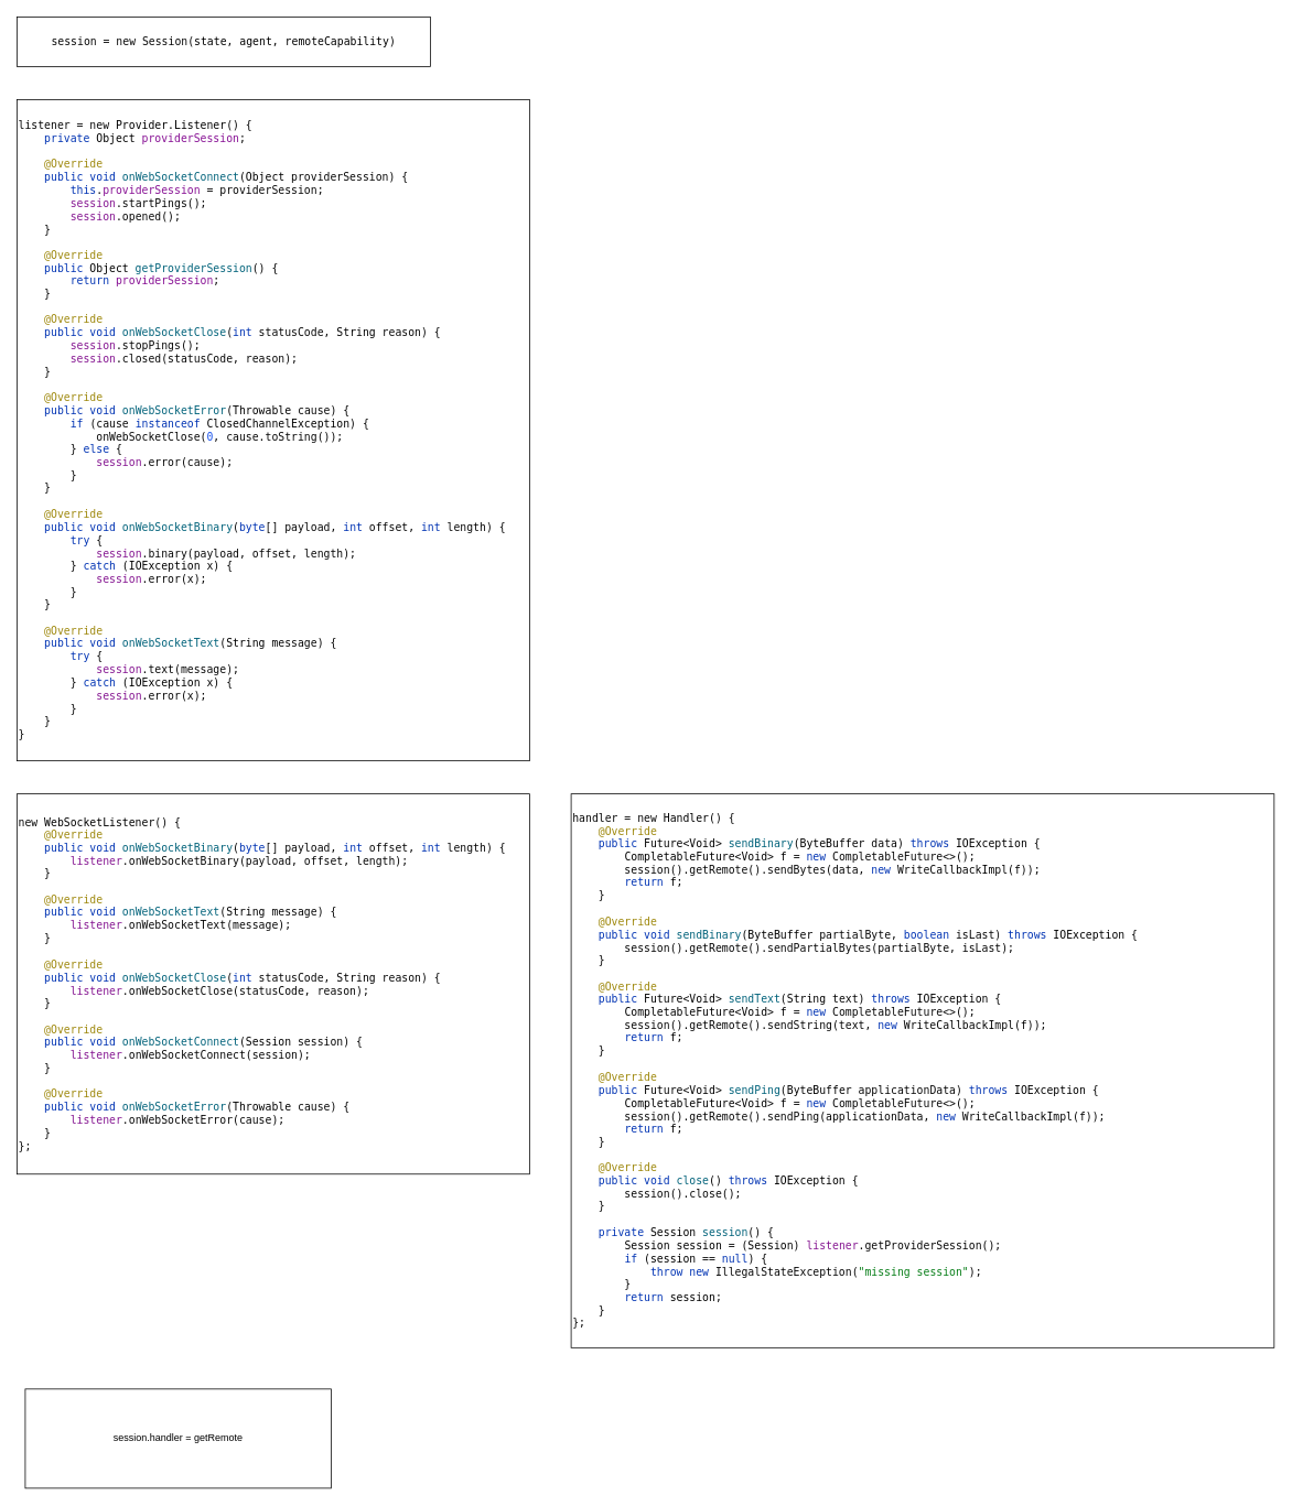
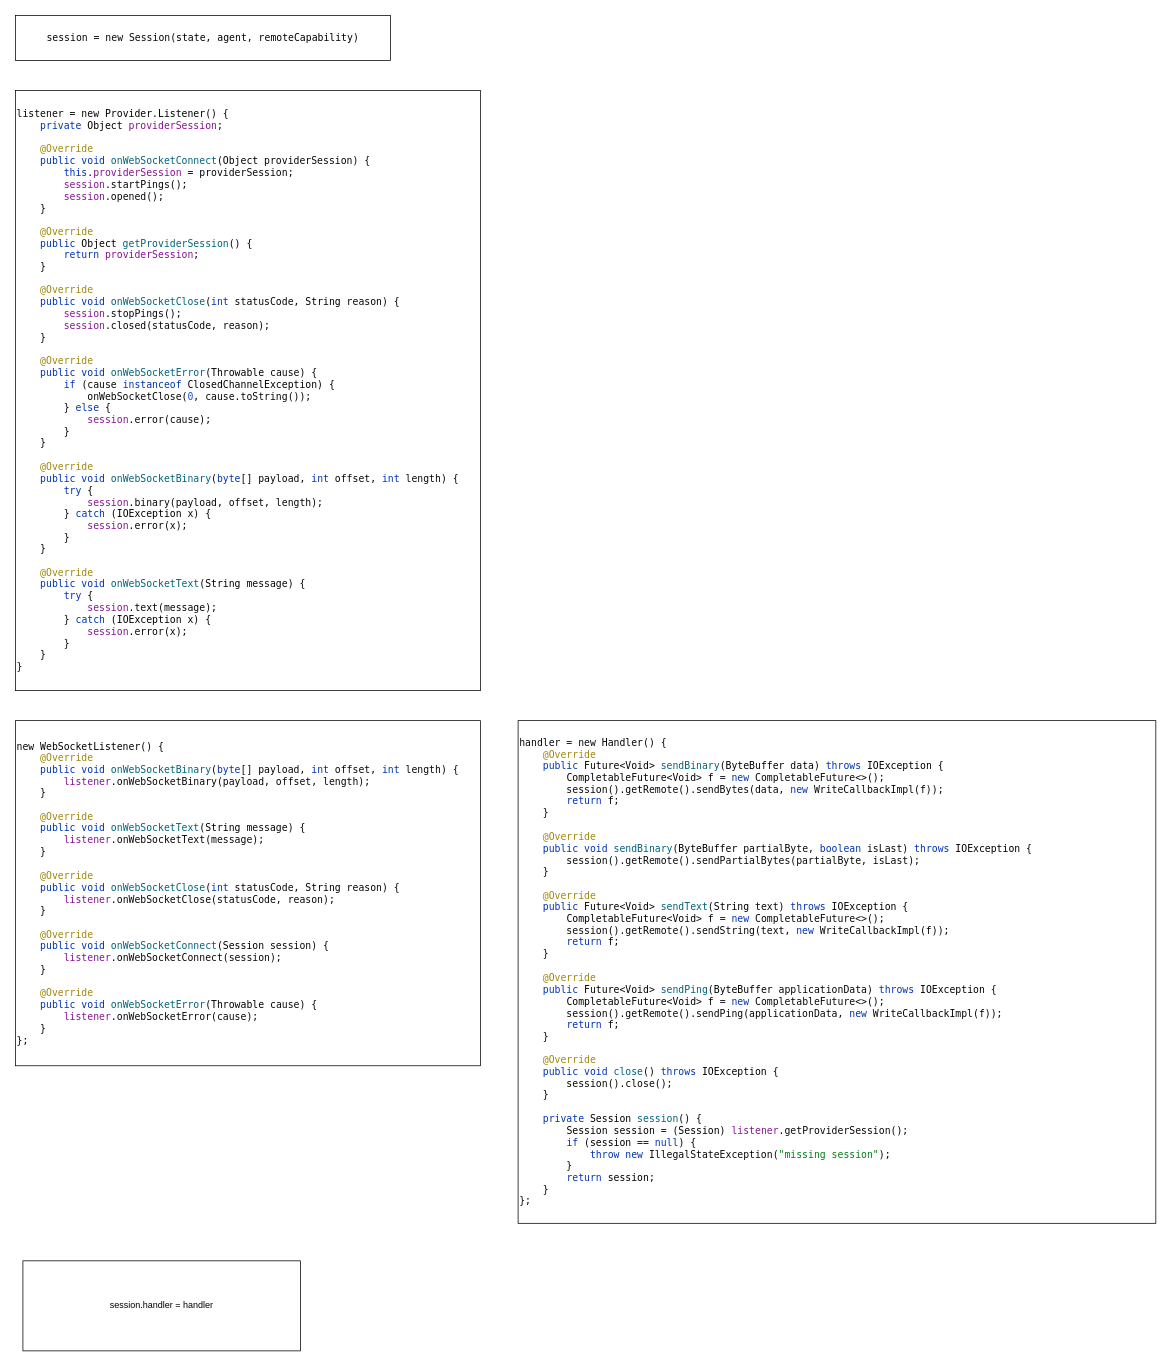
  <mxCell id="0" />
  <mxCell id="1" parent="0" />
  <mxCell id="2" value="&lt;pre style=&quot;background-color:#ffffff;color:#080808;font-family:'JetBrains Mono',monospace;font-size:9.8pt;&quot;&gt;session = new Session(&lt;span style=&quot;color:#000000;&quot;&gt;state&lt;/span&gt;, &lt;span style=&quot;color:#000000;&quot;&gt;agent&lt;/span&gt;, &lt;span style=&quot;color:#000000;&quot;&gt;remoteCapability&lt;/span&gt;)&lt;/pre&gt;" style="rounded=0;whiteSpace=wrap;html=1;" vertex="1" parent="1"><mxGeometry x="20" y="20" width="500" height="60" as="geometry" /></mxCell>
  <mxCell id="3" value="&lt;pre style=&quot;background-color:#ffffff;color:#080808;font-family:'JetBrains Mono',monospace;font-size:9.8pt;&quot;&gt;listener = new &lt;span style=&quot;color:#000000;&quot;&gt;Provider&lt;/span&gt;.&lt;span style=&quot;color:#000000;&quot;&gt;Listener&lt;/span&gt;() {&lt;br&gt;    &lt;span style=&quot;color:#0033b3;&quot;&gt;private &lt;/span&gt;&lt;span style=&quot;color:#000000;&quot;&gt;Object &lt;/span&gt;&lt;span style=&quot;color:#871094;&quot;&gt;providerSession&lt;/span&gt;;&lt;br&gt;&lt;br&gt;    &lt;span style=&quot;color:#9e880d;&quot;&gt;@Override&lt;br&gt;&lt;/span&gt;&lt;span style=&quot;color:#9e880d;&quot;&gt;    &lt;/span&gt;&lt;span style=&quot;color:#0033b3;&quot;&gt;public void &lt;/span&gt;&lt;span style=&quot;color:#00627a;&quot;&gt;onWebSocketConnect&lt;/span&gt;(&lt;span style=&quot;color:#000000;&quot;&gt;Object &lt;/span&gt;providerSession) {&lt;br&gt;        &lt;span style=&quot;color:#0033b3;&quot;&gt;this&lt;/span&gt;.&lt;span style=&quot;color:#871094;&quot;&gt;providerSession &lt;/span&gt;= providerSession;&lt;br&gt;        &lt;span style=&quot;color:#851691;&quot;&gt;session&lt;/span&gt;.startPings();&lt;br&gt;        &lt;span style=&quot;color:#851691;&quot;&gt;session&lt;/span&gt;.opened();&lt;br&gt;    }&lt;br&gt;&lt;br&gt;    &lt;span style=&quot;color:#9e880d;&quot;&gt;@Override&lt;br&gt;&lt;/span&gt;&lt;span style=&quot;color:#9e880d;&quot;&gt;    &lt;/span&gt;&lt;span style=&quot;color:#0033b3;&quot;&gt;public &lt;/span&gt;&lt;span style=&quot;color:#000000;&quot;&gt;Object &lt;/span&gt;&lt;span style=&quot;color:#00627a;&quot;&gt;getProviderSession&lt;/span&gt;() {&lt;br&gt;        &lt;span style=&quot;color:#0033b3;&quot;&gt;return &lt;/span&gt;&lt;span style=&quot;color:#871094;&quot;&gt;providerSession&lt;/span&gt;;&lt;br&gt;    }&lt;br&gt;&lt;br&gt;    &lt;span style=&quot;color:#9e880d;&quot;&gt;@Override&lt;br&gt;&lt;/span&gt;&lt;span style=&quot;color:#9e880d;&quot;&gt;    &lt;/span&gt;&lt;span style=&quot;color:#0033b3;&quot;&gt;public void &lt;/span&gt;&lt;span style=&quot;color:#00627a;&quot;&gt;onWebSocketClose&lt;/span&gt;(&lt;span style=&quot;color:#0033b3;&quot;&gt;int &lt;/span&gt;statusCode, &lt;span style=&quot;color:#000000;&quot;&gt;String &lt;/span&gt;reason) {&lt;br&gt;        &lt;span style=&quot;color:#851691;&quot;&gt;session&lt;/span&gt;.stopPings();&lt;br&gt;        &lt;span style=&quot;color:#851691;&quot;&gt;session&lt;/span&gt;.closed(statusCode, reason);&lt;br&gt;    }&lt;br&gt;&lt;br&gt;    &lt;span style=&quot;color:#9e880d;&quot;&gt;@Override&lt;br&gt;&lt;/span&gt;&lt;span style=&quot;color:#9e880d;&quot;&gt;    &lt;/span&gt;&lt;span style=&quot;color:#0033b3;&quot;&gt;public void &lt;/span&gt;&lt;span style=&quot;color:#00627a;&quot;&gt;onWebSocketError&lt;/span&gt;(&lt;span style=&quot;color:#000000;&quot;&gt;Throwable &lt;/span&gt;cause) {&lt;br&gt;        &lt;span style=&quot;color:#0033b3;&quot;&gt;if &lt;/span&gt;(cause &lt;span style=&quot;color:#0033b3;&quot;&gt;instanceof &lt;/span&gt;&lt;span style=&quot;color:#000000;&quot;&gt;ClosedChannelException&lt;/span&gt;) {&lt;br&gt;            onWebSocketClose(&lt;span style=&quot;color:#1750eb;&quot;&gt;0&lt;/span&gt;, cause.toString());&lt;br&gt;        } &lt;span style=&quot;color:#0033b3;&quot;&gt;else &lt;/span&gt;{&lt;br&gt;            &lt;span style=&quot;color:#851691;&quot;&gt;session&lt;/span&gt;.error(cause);&lt;br&gt;        }&lt;br&gt;    }&lt;br&gt;&lt;br&gt;    &lt;span style=&quot;color:#9e880d;&quot;&gt;@Override&lt;br&gt;&lt;/span&gt;&lt;span style=&quot;color:#9e880d;&quot;&gt;    &lt;/span&gt;&lt;span style=&quot;color:#0033b3;&quot;&gt;public void &lt;/span&gt;&lt;span style=&quot;color:#00627a;&quot;&gt;onWebSocketBinary&lt;/span&gt;(&lt;span style=&quot;color:#0033b3;&quot;&gt;byte&lt;/span&gt;[] payload, &lt;span style=&quot;color:#0033b3;&quot;&gt;int &lt;/span&gt;offset, &lt;span style=&quot;color:#0033b3;&quot;&gt;int &lt;/span&gt;length) {&lt;br&gt;        &lt;span style=&quot;color:#0033b3;&quot;&gt;try &lt;/span&gt;{&lt;br&gt;            &lt;span style=&quot;color:#851691;&quot;&gt;session&lt;/span&gt;.binary(payload, offset, length);&lt;br&gt;        } &lt;span style=&quot;color:#0033b3;&quot;&gt;catch &lt;/span&gt;(&lt;span style=&quot;color:#000000;&quot;&gt;IOException &lt;/span&gt;x) {&lt;br&gt;            &lt;span style=&quot;color:#851691;&quot;&gt;session&lt;/span&gt;.error(x);&lt;br&gt;        }&lt;br&gt;    }&lt;br&gt;&lt;br&gt;    &lt;span style=&quot;color:#9e880d;&quot;&gt;@Override&lt;br&gt;&lt;/span&gt;&lt;span style=&quot;color:#9e880d;&quot;&gt;    &lt;/span&gt;&lt;span style=&quot;color:#0033b3;&quot;&gt;public void &lt;/span&gt;&lt;span style=&quot;color:#00627a;&quot;&gt;onWebSocketText&lt;/span&gt;(&lt;span style=&quot;color:#000000;&quot;&gt;String &lt;/span&gt;message) {&lt;br&gt;        &lt;span style=&quot;color:#0033b3;&quot;&gt;try &lt;/span&gt;{&lt;br&gt;            &lt;span style=&quot;color:#851691;&quot;&gt;session&lt;/span&gt;.text(message);&lt;br&gt;        } &lt;span style=&quot;color:#0033b3;&quot;&gt;catch &lt;/span&gt;(&lt;span style=&quot;color:#000000;&quot;&gt;IOException &lt;/span&gt;x) {&lt;br&gt;            &lt;span style=&quot;color:#851691;&quot;&gt;session&lt;/span&gt;.error(x);&lt;br&gt;        }&lt;br&gt;    }&lt;br&gt;}&lt;/pre&gt;" style="rounded=0;whiteSpace=wrap;html=1;align=left;" vertex="1" parent="1"><mxGeometry x="20" y="120" width="620" height="800" as="geometry" /></mxCell>
  <mxCell id="4" value="&lt;pre style=&quot;background-color:#ffffff;color:#080808;font-family:'JetBrains Mono',monospace;font-size:9.8pt;&quot;&gt;new &lt;span style=&quot;color:#000000;&quot;&gt;WebSocketListener&lt;/span&gt;() {&lt;br&gt;    &lt;span style=&quot;color:#9e880d;&quot;&gt;@Override&lt;br&gt;&lt;/span&gt;&lt;span style=&quot;color:#9e880d;&quot;&gt;    &lt;/span&gt;&lt;span style=&quot;color:#0033b3;&quot;&gt;public void &lt;/span&gt;&lt;span style=&quot;color:#00627a;&quot;&gt;onWebSocketBinary&lt;/span&gt;(&lt;span style=&quot;color:#0033b3;&quot;&gt;byte&lt;/span&gt;[] payload, &lt;span style=&quot;color:#0033b3;&quot;&gt;int &lt;/span&gt;offset, &lt;span style=&quot;color:#0033b3;&quot;&gt;int &lt;/span&gt;length) {&lt;br&gt;        &lt;span style=&quot;color:#851691;&quot;&gt;listener&lt;/span&gt;.onWebSocketBinary(payload, offset, length);&lt;br&gt;    }&lt;br&gt;&lt;br&gt;    &lt;span style=&quot;color:#9e880d;&quot;&gt;@Override&lt;br&gt;&lt;/span&gt;&lt;span style=&quot;color:#9e880d;&quot;&gt;    &lt;/span&gt;&lt;span style=&quot;color:#0033b3;&quot;&gt;public void &lt;/span&gt;&lt;span style=&quot;color:#00627a;&quot;&gt;onWebSocketText&lt;/span&gt;(&lt;span style=&quot;color:#000000;&quot;&gt;String &lt;/span&gt;message) {&lt;br&gt;        &lt;span style=&quot;color:#851691;&quot;&gt;listener&lt;/span&gt;.onWebSocketText(message);&lt;br&gt;    }&lt;br&gt;&lt;br&gt;    &lt;span style=&quot;color:#9e880d;&quot;&gt;@Override&lt;br&gt;&lt;/span&gt;&lt;span style=&quot;color:#9e880d;&quot;&gt;    &lt;/span&gt;&lt;span style=&quot;color:#0033b3;&quot;&gt;public void &lt;/span&gt;&lt;span style=&quot;color:#00627a;&quot;&gt;onWebSocketClose&lt;/span&gt;(&lt;span style=&quot;color:#0033b3;&quot;&gt;int &lt;/span&gt;statusCode, &lt;span style=&quot;color:#000000;&quot;&gt;String &lt;/span&gt;reason) {&lt;br&gt;        &lt;span style=&quot;color:#851691;&quot;&gt;listener&lt;/span&gt;.onWebSocketClose(statusCode, reason);&lt;br&gt;    }&lt;br&gt;&lt;br&gt;    &lt;span style=&quot;color:#9e880d;&quot;&gt;@Override&lt;br&gt;&lt;/span&gt;&lt;span style=&quot;color:#9e880d;&quot;&gt;    &lt;/span&gt;&lt;span style=&quot;color:#0033b3;&quot;&gt;public void &lt;/span&gt;&lt;span style=&quot;color:#00627a;&quot;&gt;onWebSocketConnect&lt;/span&gt;(&lt;span style=&quot;color:#000000;&quot;&gt;Session &lt;/span&gt;session) {&lt;br&gt;        &lt;span style=&quot;color:#851691;&quot;&gt;listener&lt;/span&gt;.onWebSocketConnect(session);&lt;br&gt;    }&lt;br&gt;&lt;br&gt;    &lt;span style=&quot;color:#9e880d;&quot;&gt;@Override&lt;br&gt;&lt;/span&gt;&lt;span style=&quot;color:#9e880d;&quot;&gt;    &lt;/span&gt;&lt;span style=&quot;color:#0033b3;&quot;&gt;public void &lt;/span&gt;&lt;span style=&quot;color:#00627a;&quot;&gt;onWebSocketError&lt;/span&gt;(&lt;span style=&quot;color:#000000;&quot;&gt;Throwable &lt;/span&gt;cause) {&lt;br&gt;        &lt;span style=&quot;color:#851691;&quot;&gt;listener&lt;/span&gt;.onWebSocketError(cause);&lt;br&gt;    }&lt;br&gt;};&lt;/pre&gt;" style="rounded=0;whiteSpace=wrap;html=1;align=left;" vertex="1" parent="1"><mxGeometry x="20" y="960" width="620" height="460" as="geometry" /></mxCell>
  <mxCell id="5" value="&lt;pre style=&quot;background-color:#ffffff;color:#080808;font-family:'JetBrains Mono',monospace;font-size:9.8pt;&quot;&gt;handler = new &lt;span style=&quot;color:#000000;&quot;&gt;Handler&lt;/span&gt;() {&lt;br&gt;    &lt;span style=&quot;color:#9e880d;&quot;&gt;@Override&lt;br&gt;&lt;/span&gt;&lt;span style=&quot;color:#9e880d;&quot;&gt;    &lt;/span&gt;&lt;span style=&quot;color:#0033b3;&quot;&gt;public &lt;/span&gt;&lt;span style=&quot;color:#000000;&quot;&gt;Future&lt;/span&gt;&amp;lt;&lt;span style=&quot;color:#000000;&quot;&gt;Void&lt;/span&gt;&amp;gt; &lt;span style=&quot;color:#00627a;&quot;&gt;sendBinary&lt;/span&gt;(&lt;span style=&quot;color:#000000;&quot;&gt;ByteBuffer &lt;/span&gt;data) &lt;span style=&quot;color:#0033b3;&quot;&gt;throws &lt;/span&gt;&lt;span style=&quot;color:#000000;&quot;&gt;IOException &lt;/span&gt;{&lt;br&gt;        &lt;span style=&quot;color:#000000;&quot;&gt;CompletableFuture&lt;/span&gt;&amp;lt;&lt;span style=&quot;color:#000000;&quot;&gt;Void&lt;/span&gt;&amp;gt; &lt;span style=&quot;color:#000000;&quot;&gt;f &lt;/span&gt;= &lt;span style=&quot;color:#0033b3;&quot;&gt;new &lt;/span&gt;CompletableFuture&amp;lt;&amp;gt;();&lt;br&gt;        session().getRemote().sendBytes(data, &lt;span style=&quot;color:#0033b3;&quot;&gt;new &lt;/span&gt;WriteCallbackImpl(&lt;span style=&quot;color:#000000;&quot;&gt;f&lt;/span&gt;));&lt;br&gt;        &lt;span style=&quot;color:#0033b3;&quot;&gt;return &lt;/span&gt;&lt;span style=&quot;color:#000000;&quot;&gt;f&lt;/span&gt;;&lt;br&gt;    }&lt;br&gt;&lt;br&gt;    &lt;span style=&quot;color:#9e880d;&quot;&gt;@Override&lt;br&gt;&lt;/span&gt;&lt;span style=&quot;color:#9e880d;&quot;&gt;    &lt;/span&gt;&lt;span style=&quot;color:#0033b3;&quot;&gt;public void &lt;/span&gt;&lt;span style=&quot;color:#00627a;&quot;&gt;sendBinary&lt;/span&gt;(&lt;span style=&quot;color:#000000;&quot;&gt;ByteBuffer &lt;/span&gt;partialByte, &lt;span style=&quot;color:#0033b3;&quot;&gt;boolean &lt;/span&gt;isLast) &lt;span style=&quot;color:#0033b3;&quot;&gt;throws &lt;/span&gt;&lt;span style=&quot;color:#000000;&quot;&gt;IOException &lt;/span&gt;{&lt;br&gt;        session().getRemote().sendPartialBytes(partialByte, isLast);&lt;br&gt;    }&lt;br&gt;&lt;br&gt;    &lt;span style=&quot;color:#9e880d;&quot;&gt;@Override&lt;br&gt;&lt;/span&gt;&lt;span style=&quot;color:#9e880d;&quot;&gt;    &lt;/span&gt;&lt;span style=&quot;color:#0033b3;&quot;&gt;public &lt;/span&gt;&lt;span style=&quot;color:#000000;&quot;&gt;Future&lt;/span&gt;&amp;lt;&lt;span style=&quot;color:#000000;&quot;&gt;Void&lt;/span&gt;&amp;gt; &lt;span style=&quot;color:#00627a;&quot;&gt;sendText&lt;/span&gt;(&lt;span style=&quot;color:#000000;&quot;&gt;String &lt;/span&gt;text) &lt;span style=&quot;color:#0033b3;&quot;&gt;throws &lt;/span&gt;&lt;span style=&quot;color:#000000;&quot;&gt;IOException &lt;/span&gt;{&lt;br&gt;        &lt;span style=&quot;color:#000000;&quot;&gt;CompletableFuture&lt;/span&gt;&amp;lt;&lt;span style=&quot;color:#000000;&quot;&gt;Void&lt;/span&gt;&amp;gt; &lt;span style=&quot;color:#000000;&quot;&gt;f &lt;/span&gt;= &lt;span style=&quot;color:#0033b3;&quot;&gt;new &lt;/span&gt;CompletableFuture&amp;lt;&amp;gt;();&lt;br&gt;        session().getRemote().sendString(text, &lt;span style=&quot;color:#0033b3;&quot;&gt;new &lt;/span&gt;WriteCallbackImpl(&lt;span style=&quot;color:#000000;&quot;&gt;f&lt;/span&gt;));&lt;br&gt;        &lt;span style=&quot;color:#0033b3;&quot;&gt;return &lt;/span&gt;&lt;span style=&quot;color:#000000;&quot;&gt;f&lt;/span&gt;;&lt;br&gt;    }&lt;br&gt;&lt;br&gt;    &lt;span style=&quot;color:#9e880d;&quot;&gt;@Override&lt;br&gt;&lt;/span&gt;&lt;span style=&quot;color:#9e880d;&quot;&gt;    &lt;/span&gt;&lt;span style=&quot;color:#0033b3;&quot;&gt;public &lt;/span&gt;&lt;span style=&quot;color:#000000;&quot;&gt;Future&lt;/span&gt;&amp;lt;&lt;span style=&quot;color:#000000;&quot;&gt;Void&lt;/span&gt;&amp;gt; &lt;span style=&quot;color:#00627a;&quot;&gt;sendPing&lt;/span&gt;(&lt;span style=&quot;color:#000000;&quot;&gt;ByteBuffer &lt;/span&gt;applicationData) &lt;span style=&quot;color:#0033b3;&quot;&gt;throws &lt;/span&gt;&lt;span style=&quot;color:#000000;&quot;&gt;IOException &lt;/span&gt;{&lt;br&gt;        &lt;span style=&quot;color:#000000;&quot;&gt;CompletableFuture&lt;/span&gt;&amp;lt;&lt;span style=&quot;color:#000000;&quot;&gt;Void&lt;/span&gt;&amp;gt; &lt;span style=&quot;color:#000000;&quot;&gt;f &lt;/span&gt;= &lt;span style=&quot;color:#0033b3;&quot;&gt;new &lt;/span&gt;CompletableFuture&amp;lt;&amp;gt;();&lt;br&gt;        session().getRemote().sendPing(applicationData, &lt;span style=&quot;color:#0033b3;&quot;&gt;new &lt;/span&gt;WriteCallbackImpl(&lt;span style=&quot;color:#000000;&quot;&gt;f&lt;/span&gt;));&lt;br&gt;        &lt;span style=&quot;color:#0033b3;&quot;&gt;return &lt;/span&gt;&lt;span style=&quot;color:#000000;&quot;&gt;f&lt;/span&gt;;&lt;br&gt;    }&lt;br&gt;&lt;br&gt;    &lt;span style=&quot;color:#9e880d;&quot;&gt;@Override&lt;br&gt;&lt;/span&gt;&lt;span style=&quot;color:#9e880d;&quot;&gt;    &lt;/span&gt;&lt;span style=&quot;color:#0033b3;&quot;&gt;public void &lt;/span&gt;&lt;span style=&quot;color:#00627a;&quot;&gt;close&lt;/span&gt;() &lt;span style=&quot;color:#0033b3;&quot;&gt;throws &lt;/span&gt;&lt;span style=&quot;color:#000000;&quot;&gt;IOException &lt;/span&gt;{&lt;br&gt;        session().close();&lt;br&gt;    }&lt;br&gt;&lt;br&gt;    &lt;span style=&quot;color:#0033b3;&quot;&gt;private &lt;/span&gt;&lt;span style=&quot;color:#000000;&quot;&gt;Session &lt;/span&gt;&lt;span style=&quot;color:#00627a;&quot;&gt;session&lt;/span&gt;() {&lt;br&gt;        &lt;span style=&quot;color:#000000;&quot;&gt;Session session &lt;/span&gt;= (&lt;span style=&quot;color:#000000;&quot;&gt;Session&lt;/span&gt;) &lt;span style=&quot;color:#851691;&quot;&gt;listener&lt;/span&gt;.getProviderSession();&lt;br&gt;        &lt;span style=&quot;color:#0033b3;&quot;&gt;if &lt;/span&gt;(&lt;span style=&quot;color:#000000;&quot;&gt;session &lt;/span&gt;== &lt;span style=&quot;color:#0033b3;&quot;&gt;null&lt;/span&gt;) {&lt;br&gt;            &lt;span style=&quot;color:#0033b3;&quot;&gt;throw new &lt;/span&gt;IllegalStateException(&lt;span style=&quot;color:#067d17;&quot;&gt;&quot;missing session&quot;&lt;/span&gt;);&lt;br&gt;        }&lt;br&gt;        &lt;span style=&quot;color:#0033b3;&quot;&gt;return &lt;/span&gt;&lt;span style=&quot;color:#000000;&quot;&gt;session&lt;/span&gt;;&lt;br&gt;    }&lt;br&gt;};&lt;/pre&gt;" style="rounded=0;whiteSpace=wrap;html=1;align=left;" vertex="1" parent="1"><mxGeometry x="690" y="960" width="850" height="670" as="geometry" /></mxCell>
- <mxCell id="6" value="session.handler = getRemote" style="rounded=0;whiteSpace=wrap;html=1;" vertex="1" parent="1"><mxGeometry x="30" y="1680" width="370" height="120" as="geometry" /></mxCell>
+ <mxCell id="6" value="session.handler = handler" style="rounded=0;whiteSpace=wrap;html=1;" vertex="1" parent="1"><mxGeometry x="30" y="1680" width="370" height="120" as="geometry" /></mxCell>
